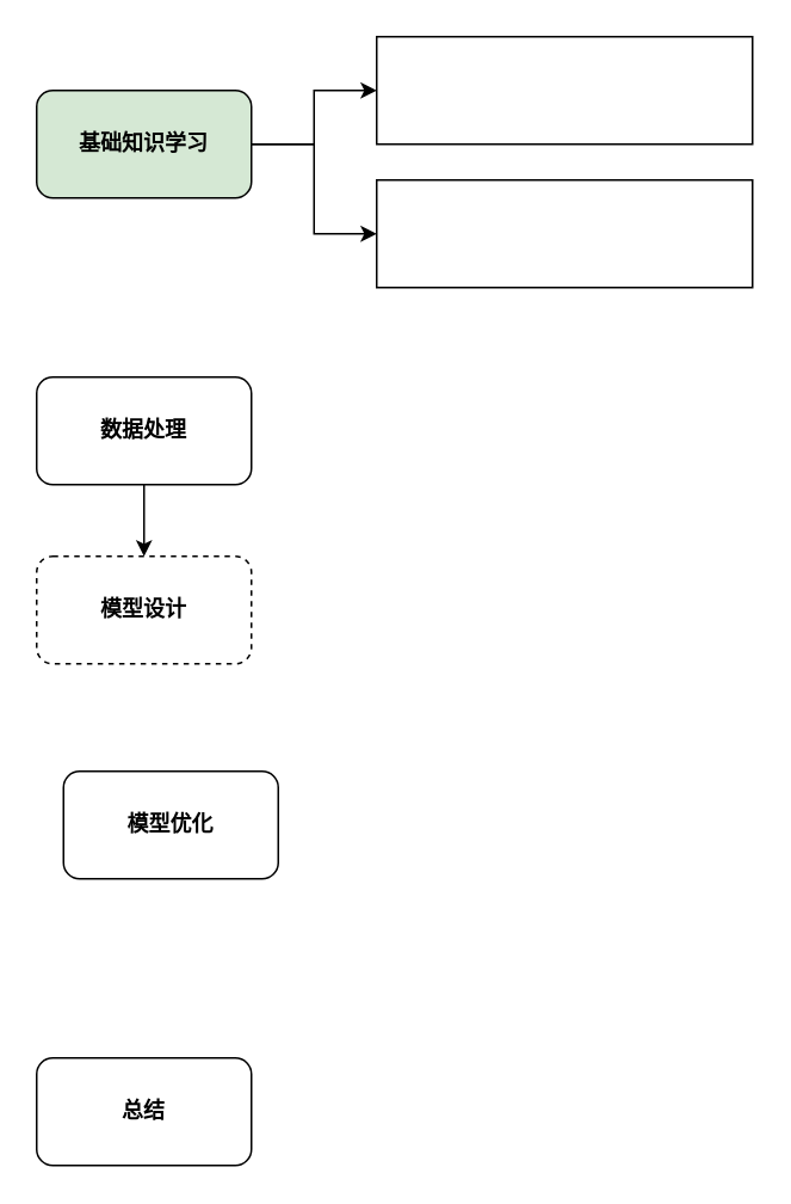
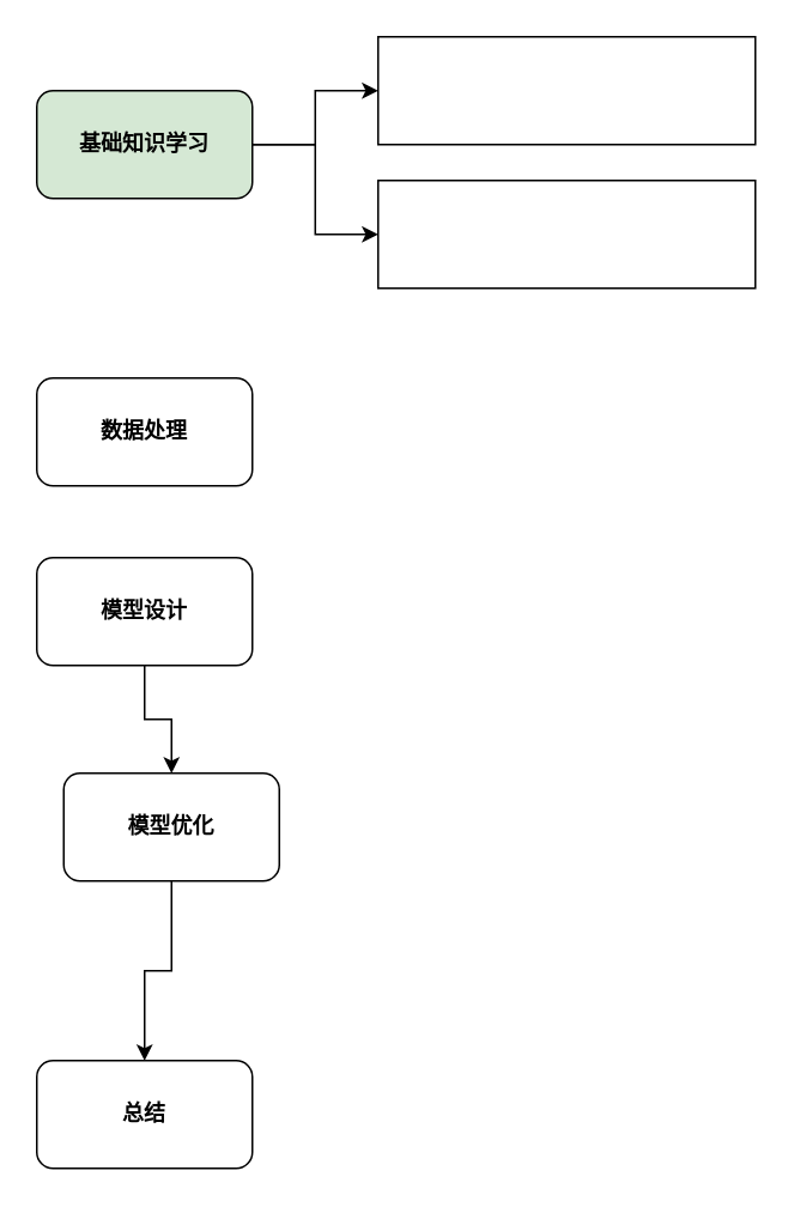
  <mxCell id="0" />
  <mxCell id="1" parent="0" />
  <mxCell id="2" style="edgeStyle=orthogonalEdgeStyle;rounded=0;orthogonalLoop=1;jettySize=auto;html=1;entryX=0;entryY=0.5;entryDx=0;entryDy=0;" edge="1" parent="1" source="4" target="12"><mxGeometry relative="1" as="geometry" /></mxCell>
  <mxCell id="3" style="edgeStyle=orthogonalEdgeStyle;rounded=0;orthogonalLoop=1;jettySize=auto;html=1;entryX=0;entryY=0.5;entryDx=0;entryDy=0;" edge="1" parent="1" source="4" target="13"><mxGeometry relative="1" as="geometry" /></mxCell>
  <mxCell id="4" value="&lt;b&gt;基础知识学习&lt;/b&gt;" style="rounded=1;whiteSpace=wrap;html=1;fillColor=#d5e8d4;" vertex="1" parent="1"><mxGeometry x="20" y="50" width="120" height="60" as="geometry" /></mxCell>
- <mxCell id="5" style="edgeStyle=orthogonalEdgeStyle;rounded=0;orthogonalLoop=1;jettySize=auto;html=1;" edge="1" parent="1" source="6" target="8"><mxGeometry relative="1" as="geometry" /></mxCell>
  <mxCell id="6" value="&lt;b&gt;数据处理&lt;/b&gt;" style="rounded=1;whiteSpace=wrap;html=1;" vertex="1" parent="1"><mxGeometry x="20" y="210" width="120" height="60" as="geometry" /></mxCell>
- <mxCell id="8" value="&lt;b&gt;模型设计&lt;/b&gt;" style="rounded=1;whiteSpace=wrap;html=1;dashed=1;" vertex="1" parent="1"><mxGeometry x="20" y="310" width="120" height="60" as="geometry" /></mxCell>
+ <mxCell id="7" style="edgeStyle=orthogonalEdgeStyle;rounded=0;orthogonalLoop=1;jettySize=auto;html=1;" edge="1" parent="1" source="8" target="10"><mxGeometry relative="1" as="geometry" /></mxCell>
+ <mxCell id="8" value="&lt;b&gt;模型设计&lt;/b&gt;" style="rounded=1;whiteSpace=wrap;html=1;" vertex="1" parent="1"><mxGeometry x="20" y="310" width="120" height="60" as="geometry" /></mxCell>
+ <mxCell id="9" style="edgeStyle=orthogonalEdgeStyle;rounded=0;orthogonalLoop=1;jettySize=auto;html=1;" edge="1" parent="1" source="10" target="11"><mxGeometry relative="1" as="geometry" /></mxCell>
  <mxCell id="10" value="&lt;b&gt;模型优化&lt;/b&gt;" style="rounded=1;whiteSpace=wrap;html=1;" vertex="1" parent="1"><mxGeometry x="35" y="430" width="120" height="60" as="geometry" /></mxCell>
  <mxCell id="11" value="&lt;b&gt;总结&lt;/b&gt;" style="rounded=1;whiteSpace=wrap;html=1;" vertex="1" parent="1"><mxGeometry x="20" y="590" width="120" height="60" as="geometry" /></mxCell>
  <mxCell id="12" value="" style="rounded=0;whiteSpace=wrap;html=1;" vertex="1" parent="1"><mxGeometry x="210" y="20" width="210" height="60" as="geometry" /></mxCell>
  <mxCell id="13" value="" style="rounded=0;whiteSpace=wrap;html=1;" vertex="1" parent="1"><mxGeometry x="210" y="100" width="210" height="60" as="geometry" /></mxCell>
